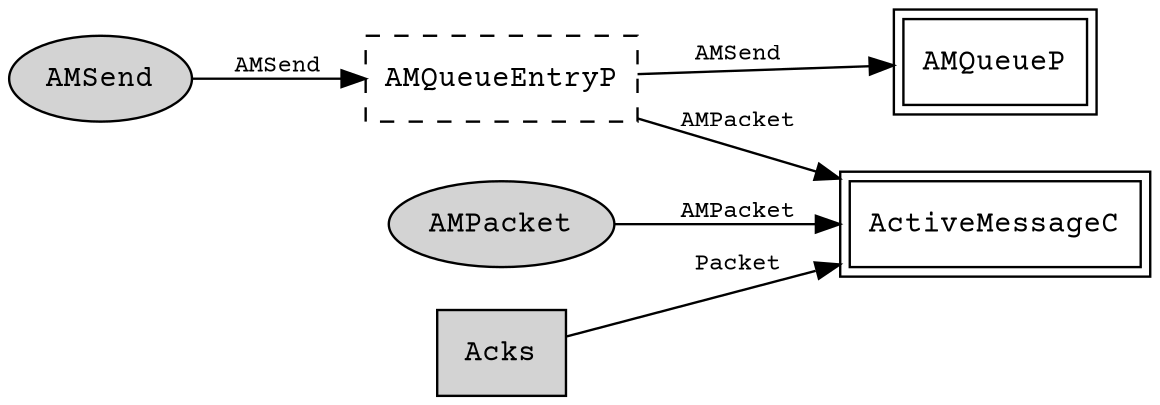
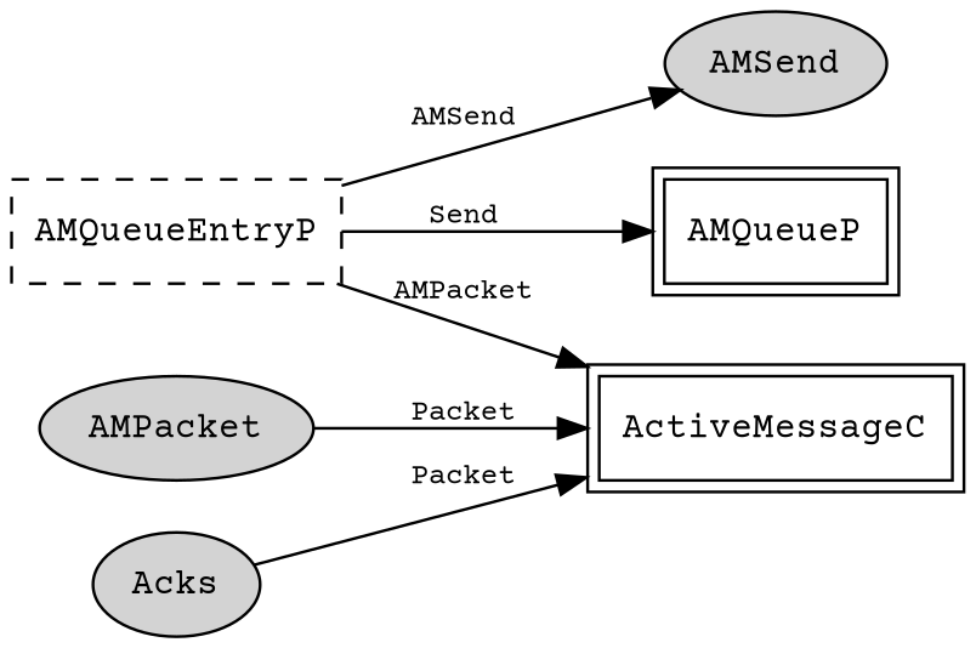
  digraph {
    fontname="Courier Prime"
    rankdir=LR
    node [fontname="Courier Prime" fontsize=12 shape=ellipse style=filled]
    edge [fontname="Courier Prime" fontsize=10]
    n1 [label=AMSend]
    n2 [label=AMQueueEntryP shape=box style=dashed]
    ActiveMessageC [peripheries=2 shape=box style=""]
    AMQueueP [peripheries=2 shape=box style=""]
    n5 [label=AMPacket]
-   n6 [label=Acks shape=box]
-   n1 -> n2 [label=AMSend]
+   n6 [label=Acks]
+   n2 -> n1 [label=AMSend]
    n2 -> ActiveMessageC [label=AMPacket]
-   n2 -> AMQueueP [label=AMSend]
-   n5 -> ActiveMessageC [label=AMPacket]
+   n2 -> AMQueueP [label=Send]
+   n5 -> ActiveMessageC [label=Packet]
    n6 -> ActiveMessageC [label=Packet]
  }
